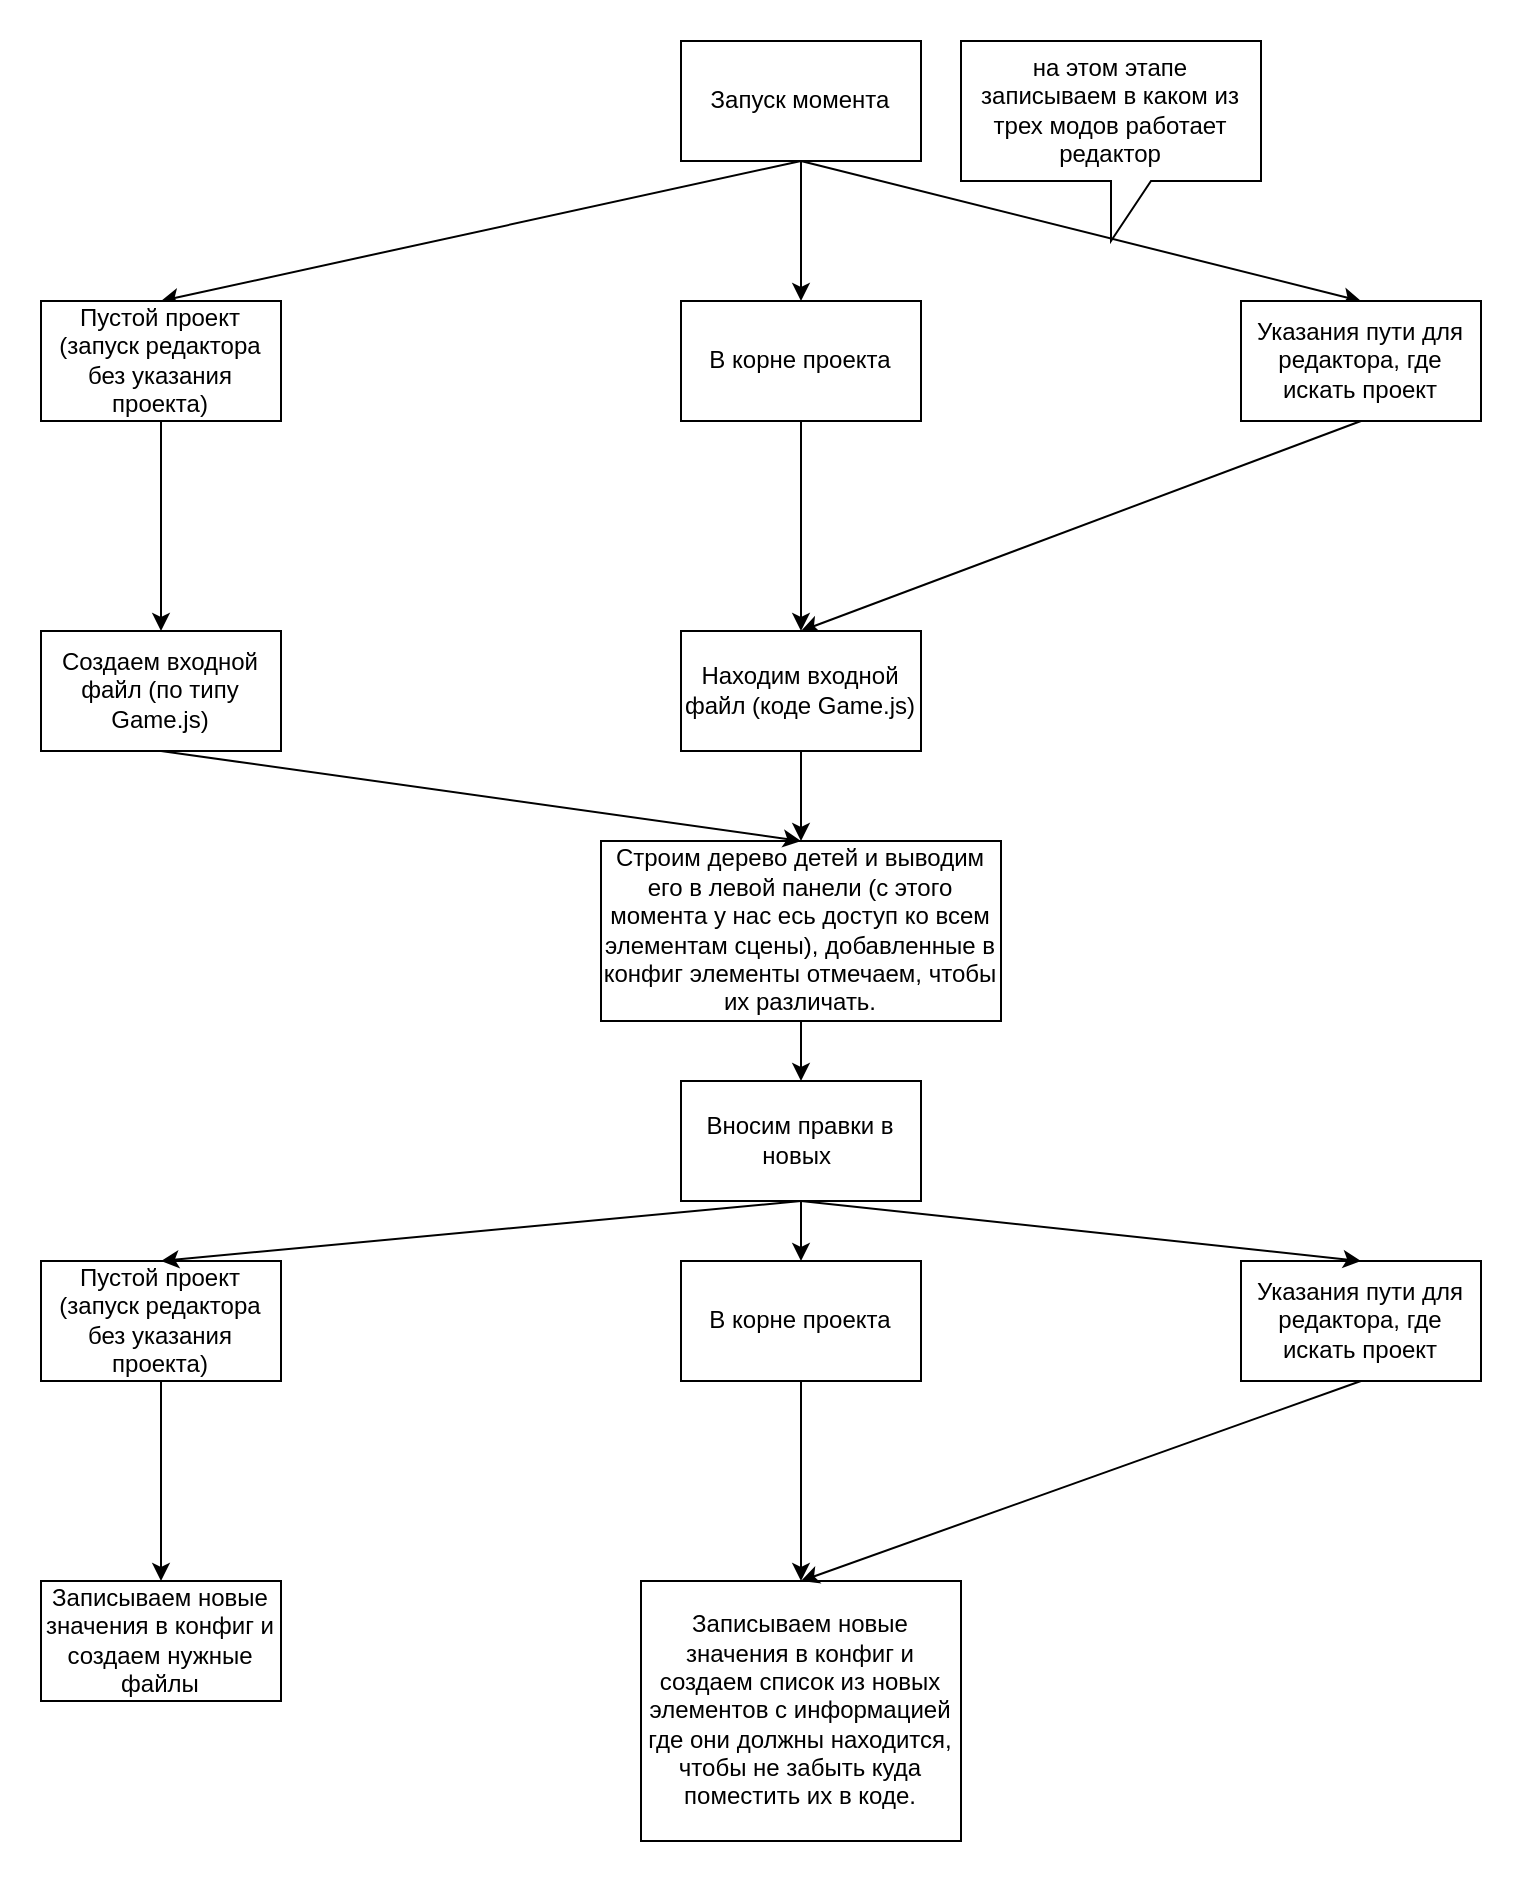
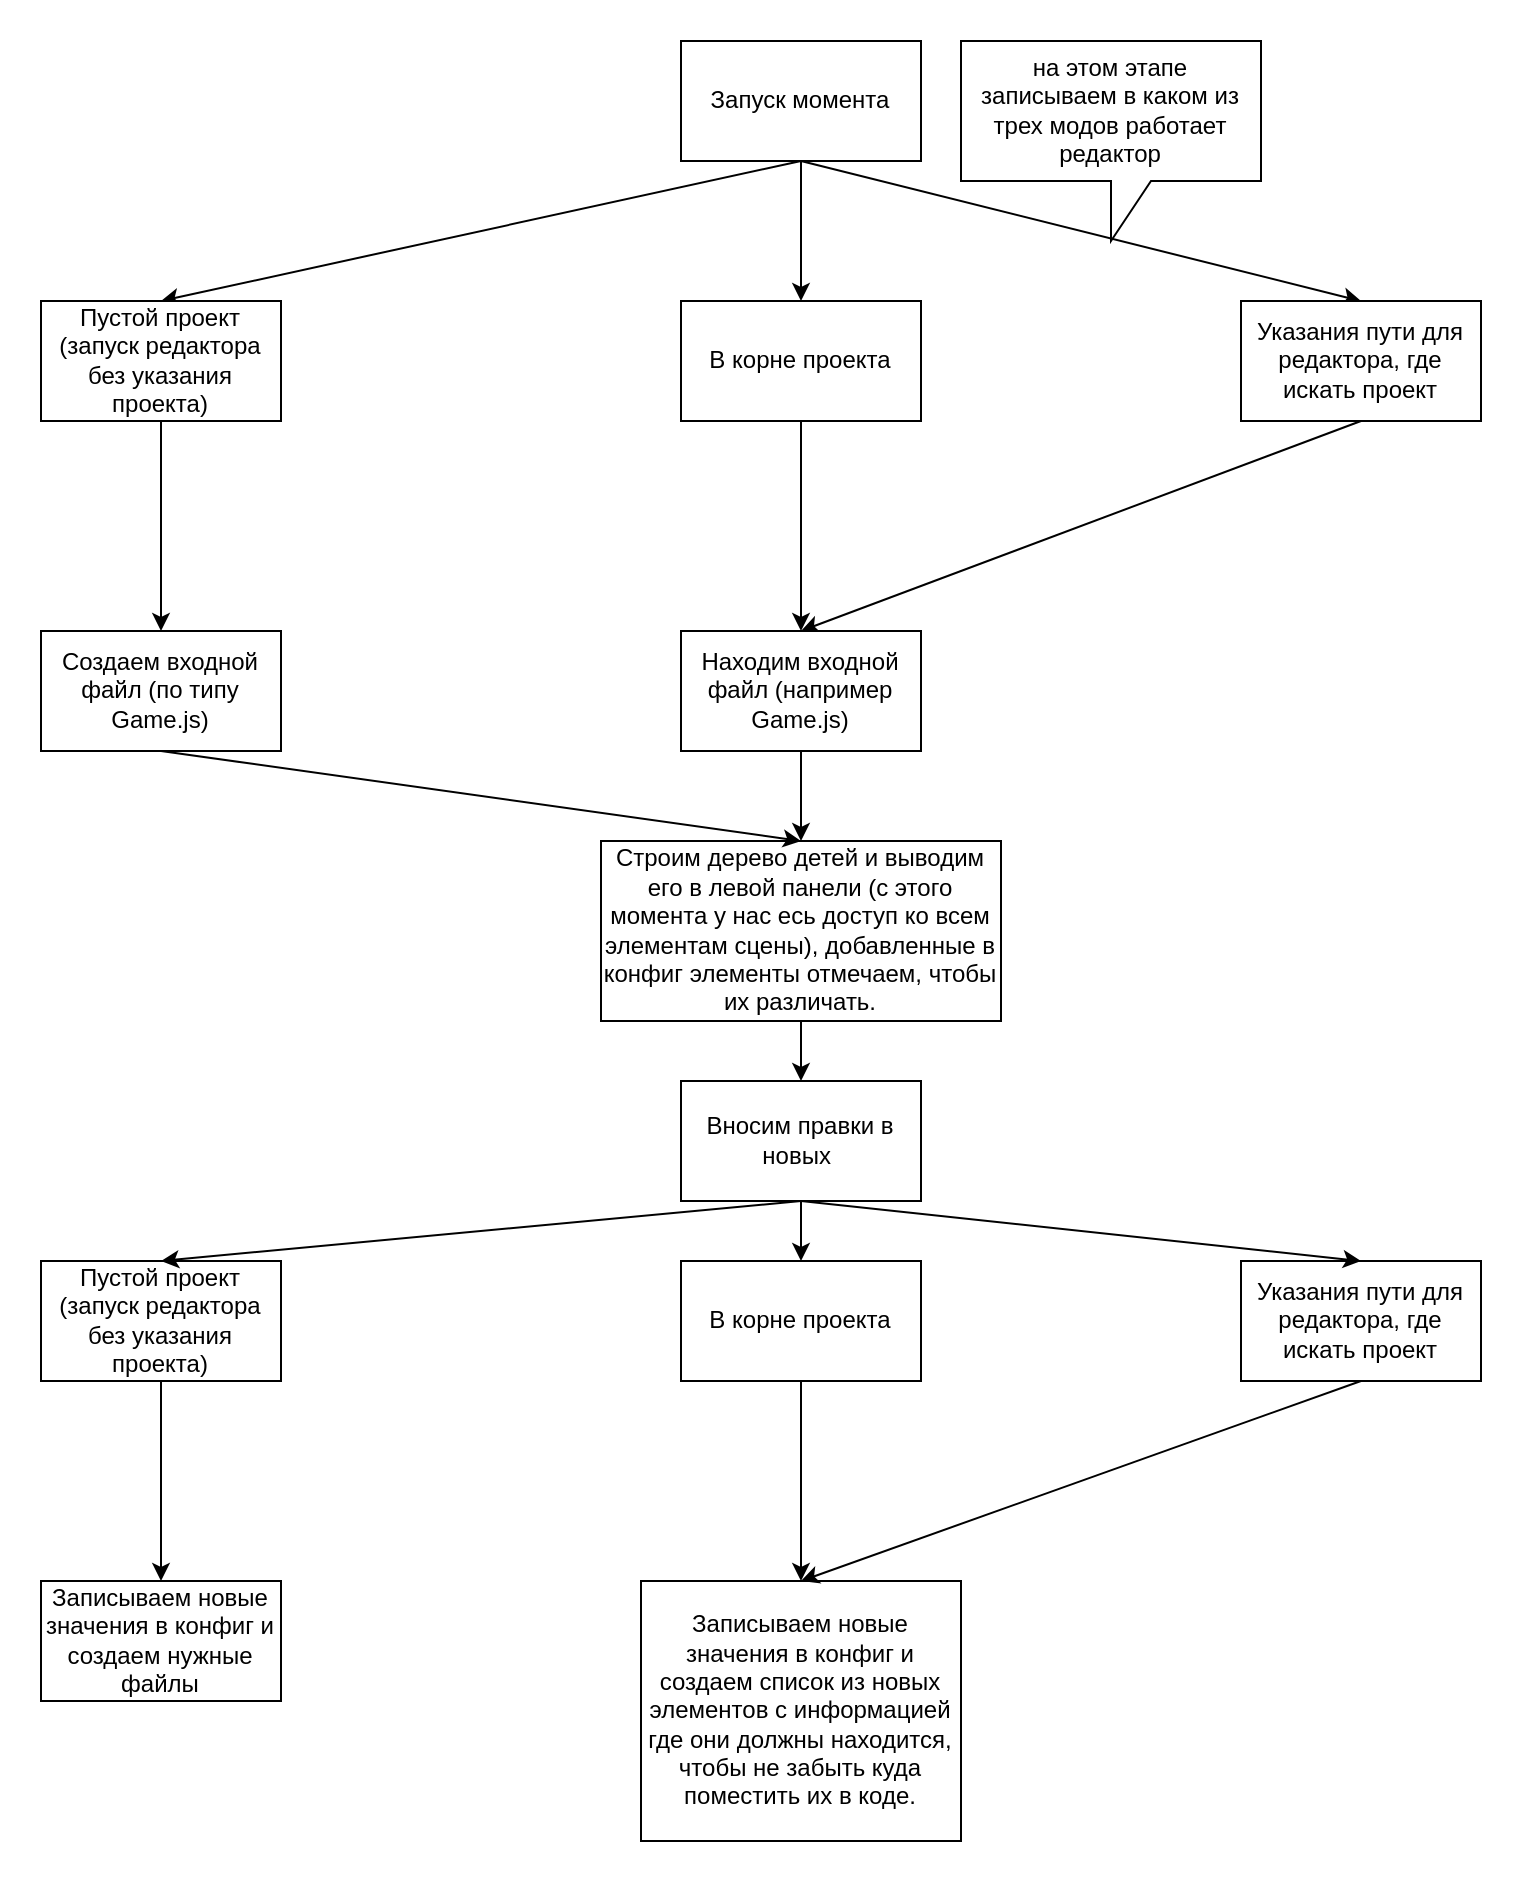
  <mxCell id="0" />
  <mxCell id="1" parent="0" />
  <mxCell id="2" value="Запуск момента&lt;br&gt;" style="rounded=0;whiteSpace=wrap;html=1;" parent="1" vertex="1"><mxGeometry x="340" y="20" width="120" height="60" as="geometry" /></mxCell>
  <mxCell id="3" value="" style="endArrow=classic;html=1;exitX=0.5;exitY=1;exitDx=0;exitDy=0;entryX=0.5;entryY=0;entryDx=0;entryDy=0;" parent="1" source="2" target="6" edge="1"><mxGeometry width="50" height="50" relative="1" as="geometry"><mxPoint x="340" y="140" as="sourcePoint" /><mxPoint x="50" y="140" as="targetPoint" /></mxGeometry></mxCell>
  <mxCell id="4" value="" style="endArrow=classic;html=1;exitX=0.5;exitY=1;exitDx=0;exitDy=0;entryX=0.5;entryY=0;entryDx=0;entryDy=0;" parent="1" source="2" target="7" edge="1"><mxGeometry width="50" height="50" relative="1" as="geometry"><mxPoint x="410" y="90" as="sourcePoint" /><mxPoint x="400" y="190" as="targetPoint" /></mxGeometry></mxCell>
  <mxCell id="5" value="" style="endArrow=classic;html=1;entryX=0.5;entryY=0;entryDx=0;entryDy=0;" parent="1" target="8" edge="1"><mxGeometry width="50" height="50" relative="1" as="geometry"><mxPoint x="400" y="80" as="sourcePoint" /><mxPoint x="750" y="190" as="targetPoint" /></mxGeometry></mxCell>
  <mxCell id="6" value="В корне проекта" style="rounded=0;whiteSpace=wrap;html=1;" parent="1" vertex="1"><mxGeometry x="340" y="150" width="120" height="60" as="geometry" /></mxCell>
  <mxCell id="7" value="Пустой проект (запуск редактора без указания проекта)" style="rounded=0;whiteSpace=wrap;html=1;" parent="1" vertex="1"><mxGeometry x="20" y="150" width="120" height="60" as="geometry" /></mxCell>
  <mxCell id="8" value="Указания пути для редактора, где искать проект" style="rounded=0;whiteSpace=wrap;html=1;" parent="1" vertex="1"><mxGeometry x="620" y="150" width="120" height="60" as="geometry" /></mxCell>
  <mxCell id="9" value="" style="endArrow=classic;html=1;exitX=0.5;exitY=1;exitDx=0;exitDy=0;entryX=0.5;entryY=0;entryDx=0;entryDy=0;" parent="1" source="6" target="12" edge="1"><mxGeometry width="50" height="50" relative="1" as="geometry"><mxPoint x="390" y="450" as="sourcePoint" /><mxPoint x="410" y="470" as="targetPoint" /></mxGeometry></mxCell>
  <mxCell id="10" value="" style="endArrow=classic;html=1;exitX=0.5;exitY=1;exitDx=0;exitDy=0;entryX=0.5;entryY=0;entryDx=0;entryDy=0;" parent="1" source="8" target="12" edge="1"><mxGeometry width="50" height="50" relative="1" as="geometry"><mxPoint x="750" y="290" as="sourcePoint" /><mxPoint x="1140" y="470" as="targetPoint" /></mxGeometry></mxCell>
  <mxCell id="11" value="" style="endArrow=classic;html=1;exitX=0.5;exitY=1;exitDx=0;exitDy=0;entryX=0.5;entryY=0;entryDx=0;entryDy=0;" parent="1" source="7" target="13" edge="1"><mxGeometry width="50" height="50" relative="1" as="geometry"><mxPoint x="390" y="310" as="sourcePoint" /><mxPoint x="110" y="440" as="targetPoint" /></mxGeometry></mxCell>
- <mxCell id="12" value="Находим входной файл (коде Game.js)" style="rounded=0;whiteSpace=wrap;html=1;" parent="1" vertex="1"><mxGeometry x="340" y="315" width="120" height="60" as="geometry" /></mxCell>
+ <mxCell id="12" value="Находим входной файл (например Game.js)" style="rounded=0;whiteSpace=wrap;html=1;" parent="1" vertex="1"><mxGeometry x="340" y="315" width="120" height="60" as="geometry" /></mxCell>
  <mxCell id="13" value="Создаем входной файл (по типу Game.js)" style="rounded=0;whiteSpace=wrap;html=1;" parent="1" vertex="1"><mxGeometry x="20" y="315" width="120" height="60" as="geometry" /></mxCell>
  <mxCell id="14" value="" style="endArrow=classic;html=1;entryX=0.5;entryY=0;entryDx=0;entryDy=0;exitX=0.5;exitY=1;exitDx=0;exitDy=0;" parent="1" source="12" target="15" edge="1"><mxGeometry width="50" height="50" relative="1" as="geometry"><mxPoint x="399.5" y="390" as="sourcePoint" /><mxPoint x="399.5" y="480" as="targetPoint" /></mxGeometry></mxCell>
  <mxCell id="15" value="Строим дерево детей и выводим его в левой панели (с этого момента у нас есь доступ ко всем элементам сцены), добавленные в конфиг элементы отмечаем, чтобы их различать." style="rounded=0;whiteSpace=wrap;html=1;" parent="1" vertex="1"><mxGeometry x="300" y="420" width="200" height="90" as="geometry" /></mxCell>
  <mxCell id="16" value="" style="endArrow=classic;html=1;entryX=0.5;entryY=0;entryDx=0;entryDy=0;exitX=0.5;exitY=1;exitDx=0;exitDy=0;" parent="1" source="13" target="15" edge="1"><mxGeometry width="50" height="50" relative="1" as="geometry"><mxPoint x="90" y="410" as="sourcePoint" /><mxPoint x="90" y="535" as="targetPoint" /></mxGeometry></mxCell>
  <mxCell id="17" value="на этом этапе записываем в каком из трех модов работает редактор" style="shape=callout;whiteSpace=wrap;html=1;perimeter=calloutPerimeter;rotation=0;" parent="1" vertex="1"><mxGeometry x="480" y="20" width="150" height="100" as="geometry" /></mxCell>
  <mxCell id="18" style="edgeStyle=orthogonalEdgeStyle;rounded=0;orthogonalLoop=1;jettySize=auto;html=1;exitX=0.5;exitY=1;exitDx=0;exitDy=0;entryX=0.5;entryY=0;entryDx=0;entryDy=0;" edge="1" parent="1" source="19" target="21"><mxGeometry relative="1" as="geometry" /></mxCell>
  <mxCell id="19" value="Вносим правки в новых&amp;nbsp;" style="rounded=0;whiteSpace=wrap;html=1;" parent="1" vertex="1"><mxGeometry x="340" y="540" width="120" height="60" as="geometry" /></mxCell>
  <mxCell id="20" value="" style="endArrow=classic;html=1;entryX=0.5;entryY=0;entryDx=0;entryDy=0;exitX=0.5;exitY=1;exitDx=0;exitDy=0;" parent="1" source="15" target="19" edge="1"><mxGeometry width="50" height="50" relative="1" as="geometry"><mxPoint x="395" y="550" as="sourcePoint" /><mxPoint x="445" y="500" as="targetPoint" /></mxGeometry></mxCell>
  <mxCell id="21" value="В корне проекта" style="rounded=0;whiteSpace=wrap;html=1;" vertex="1" parent="1"><mxGeometry x="340" y="630" width="120" height="60" as="geometry" /></mxCell>
  <mxCell id="22" value="Пустой проект (запуск редактора без указания проекта)" style="rounded=0;whiteSpace=wrap;html=1;" vertex="1" parent="1"><mxGeometry x="20" y="630" width="120" height="60" as="geometry" /></mxCell>
  <mxCell id="23" value="Указания пути для редактора, где искать проект" style="rounded=0;whiteSpace=wrap;html=1;" vertex="1" parent="1"><mxGeometry x="620" y="630" width="120" height="60" as="geometry" /></mxCell>
  <mxCell id="24" value="" style="endArrow=classic;html=1;exitX=0.5;exitY=1;exitDx=0;exitDy=0;entryX=0.5;entryY=0;entryDx=0;entryDy=0;" edge="1" parent="1" source="19" target="23"><mxGeometry width="50" height="50" relative="1" as="geometry"><mxPoint x="560" y="580" as="sourcePoint" /><mxPoint x="610" y="530" as="targetPoint" /></mxGeometry></mxCell>
  <mxCell id="25" value="" style="endArrow=classic;html=1;entryX=0.5;entryY=0;entryDx=0;entryDy=0;exitX=0.5;exitY=1;exitDx=0;exitDy=0;" edge="1" parent="1" source="19" target="22"><mxGeometry width="50" height="50" relative="1" as="geometry"><mxPoint x="290" y="740" as="sourcePoint" /><mxPoint x="220" y="570" as="targetPoint" /></mxGeometry></mxCell>
  <mxCell id="26" value="Записываем новые значения в конфиг и создаем список из новых элементов с информацией где они должны находится, чтобы не забыть куда поместить их в коде." style="rounded=0;whiteSpace=wrap;html=1;" vertex="1" parent="1"><mxGeometry x="320" y="790" width="160" height="130" as="geometry" /></mxCell>
  <mxCell id="27" value="Записываем новые значения в конфиг и создаем нужные файлы" style="rounded=0;whiteSpace=wrap;html=1;" vertex="1" parent="1"><mxGeometry x="20" y="790" width="120" height="60" as="geometry" /></mxCell>
  <mxCell id="28" value="" style="endArrow=classic;html=1;exitX=0.5;exitY=1;exitDx=0;exitDy=0;entryX=0.5;entryY=0;entryDx=0;entryDy=0;" edge="1" parent="1" source="22" target="27"><mxGeometry width="50" height="50" relative="1" as="geometry"><mxPoint x="560" y="780" as="sourcePoint" /><mxPoint x="610" y="730" as="targetPoint" /></mxGeometry></mxCell>
  <mxCell id="29" value="" style="endArrow=classic;html=1;entryX=0.5;entryY=0;entryDx=0;entryDy=0;exitX=0.5;exitY=1;exitDx=0;exitDy=0;" edge="1" parent="1" source="23" target="26"><mxGeometry width="50" height="50" relative="1" as="geometry"><mxPoint x="560" y="780" as="sourcePoint" /><mxPoint x="610" y="730" as="targetPoint" /></mxGeometry></mxCell>
  <mxCell id="30" value="" style="endArrow=classic;html=1;exitX=0.5;exitY=1;exitDx=0;exitDy=0;entryX=0.5;entryY=0;entryDx=0;entryDy=0;" edge="1" parent="1" source="21" target="26"><mxGeometry width="50" height="50" relative="1" as="geometry"><mxPoint x="560" y="780" as="sourcePoint" /><mxPoint x="610" y="730" as="targetPoint" /></mxGeometry></mxCell>
